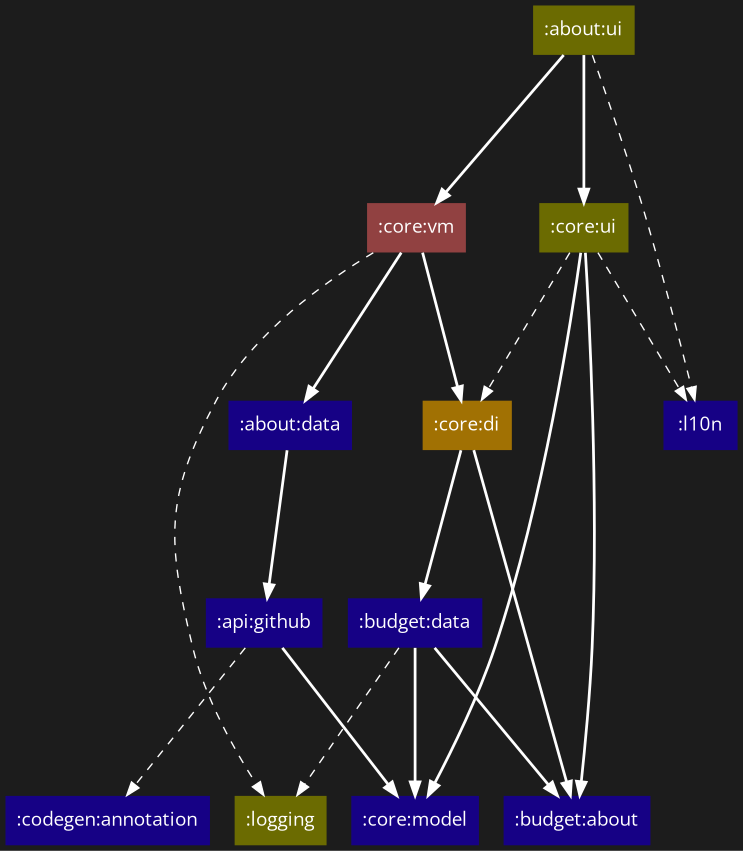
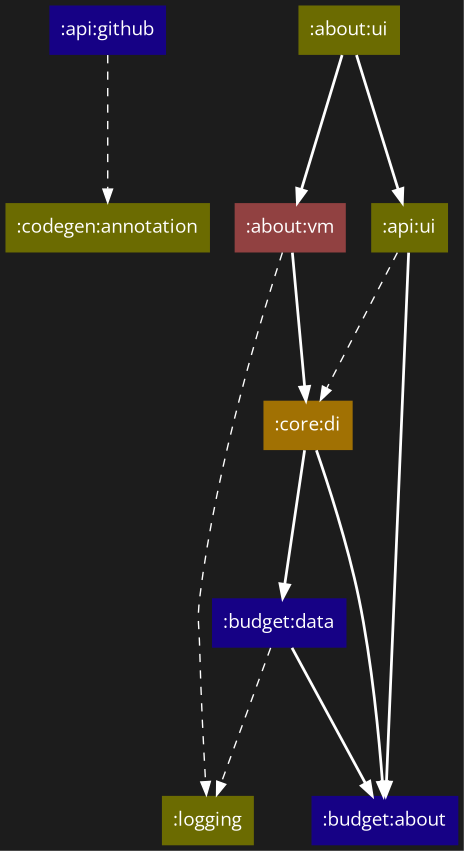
  digraph {
    bgcolor="#1c1c1c"
    fontname="Open Sans"
    rankdir=TB
    ranksep=1.5
    node [color=transparent fillcolor="#160185" fontcolor=white fontname="Open Sans" shape=box style=filled]
    edge [arrowhead=normal color=white fontname="Open Sans" style=bold]
-   ":about:data"
    ":api:github"
-   ":codegen:annotation"
-   ":core:model"
+   ":codegen:annotation" [fillcolor="#6b6b01"]
    ":about:ui" [fillcolor="#6b6b01"]
-   ":about:vm" [fillcolor="#914141" label=":core:vm"]
-   ":core:ui" [fillcolor="#6b6b01"]
-   ":l10n"
+   ":about:vm" [fillcolor="#914141"]
+   ":core:ui" [fillcolor="#6b6b01" label=":api:ui"]
    ":core:di" [fillcolor="#a17103"]
    ":logging" [fillcolor="#6b6b01"]
    n11 [label=":budget:about"]
    ":budget:data"
-   ":about:data" -> ":api:github"
    ":api:github" -> ":codegen:annotation" [style=dashed]
-   ":api:github" -> ":core:model"
    ":about:ui" -> ":about:vm"
    ":about:ui" -> ":core:ui"
-   ":about:ui" -> ":l10n" [style=dashed]
-   ":about:vm" -> ":about:data"
    ":about:vm" -> ":core:di"
    ":about:vm" -> ":logging" [style=dashed]
-   ":core:ui" -> ":core:model"
-   ":core:ui" -> ":l10n" [style=dashed]
    ":core:ui" -> ":core:di" [style=dashed]
    ":core:ui" -> n11
    ":core:di" -> n11
    ":core:di" -> ":budget:data"
-   ":budget:data" -> ":core:model"
    ":budget:data" -> ":logging" [style=dashed]
    ":budget:data" -> n11
  }
